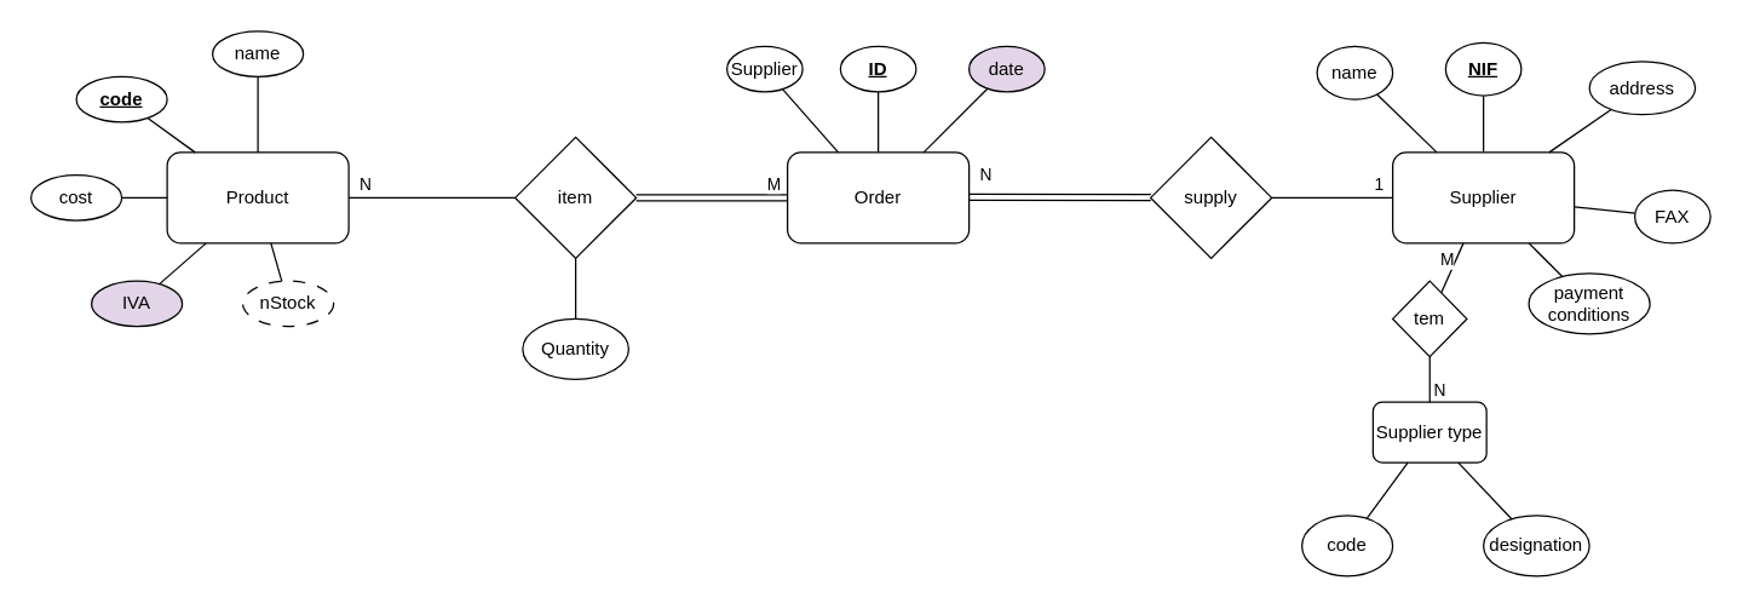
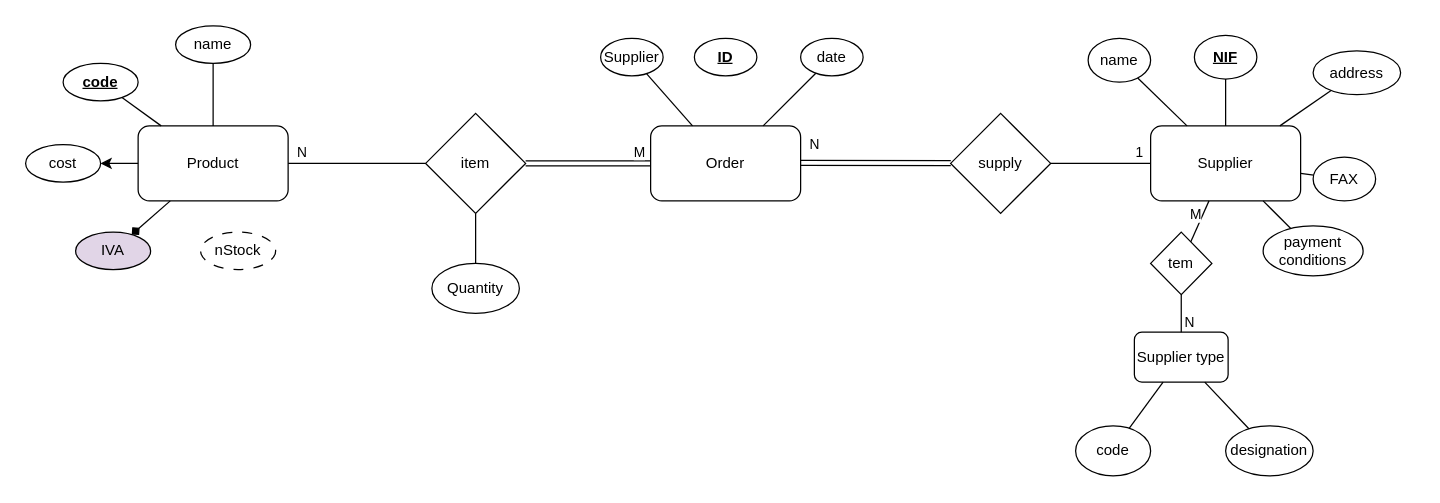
  <mxCell id="0" />
  <mxCell id="1" parent="0" />
  <mxCell id="2" value="Product" style="rounded=1;whiteSpace=wrap;html=1;" parent="1" vertex="1"><mxGeometry x="110" y="100" width="120" height="60" as="geometry" /></mxCell>
  <mxCell id="3" value="Order" style="rounded=1;whiteSpace=wrap;html=1;" parent="1" vertex="1"><mxGeometry x="520" y="100" width="120" height="60" as="geometry" /></mxCell>
  <mxCell id="4" value="Supplier" style="rounded=1;whiteSpace=wrap;html=1;" parent="1" vertex="1"><mxGeometry x="920" y="100" width="120" height="60" as="geometry" /></mxCell>
  <mxCell id="5" value="" style="endArrow=none;html=1;rounded=0;exitX=1;exitY=0.5;exitDx=0;exitDy=0;entryX=0;entryY=0.5;entryDx=0;entryDy=0;shape=link;" parent="1" source="21" target="3" edge="1"><mxGeometry width="50" height="50" relative="1" as="geometry"><mxPoint x="400" y="120" as="sourcePoint" /><mxPoint x="450" y="70" as="targetPoint" /></mxGeometry></mxCell>
  <mxCell id="6" value="M" style="edgeLabel;html=1;align=center;verticalAlign=middle;resizable=0;points=[];" vertex="1" connectable="0" parent="5"><mxGeometry x="0.5" y="-5" relative="1" as="geometry"><mxPoint x="15" y="-15" as="offset" /></mxGeometry></mxCell>
  <mxCell id="7" value="N" style="edgeLabel;html=1;align=center;verticalAlign=middle;resizable=0;points=[];" vertex="1" connectable="0" parent="5"><mxGeometry x="-0.48" y="10" relative="1" as="geometry"><mxPoint x="-206" as="offset" /></mxGeometry></mxCell>
  <mxCell id="8" value="" style="endArrow=none;html=1;rounded=0;exitX=1;exitY=0.5;exitDx=0;exitDy=0;shape=link;" edge="1" parent="1" target="22"><mxGeometry width="50" height="50" relative="1" as="geometry"><mxPoint x="640" y="129.5" as="sourcePoint" /><mxPoint x="830" y="129.5" as="targetPoint" /></mxGeometry></mxCell>
  <mxCell id="9" value="N" style="edgeLabel;html=1;align=center;verticalAlign=middle;resizable=0;points=[];" vertex="1" connectable="0" parent="8"><mxGeometry x="-0.495" y="4" relative="1" as="geometry"><mxPoint x="-20" y="-11" as="offset" /></mxGeometry></mxCell>
  <mxCell id="10" value="name" style="ellipse;whiteSpace=wrap;html=1;" vertex="1" parent="1"><mxGeometry x="140" y="20" width="60" height="30" as="geometry" /></mxCell>
  <mxCell id="11" value="&lt;u&gt;&lt;b&gt;code&lt;/b&gt;&lt;/u&gt;" style="ellipse;whiteSpace=wrap;html=1;" vertex="1" parent="1"><mxGeometry x="50" y="50" width="60" height="30" as="geometry" /></mxCell>
  <mxCell id="12" value="cost" style="ellipse;whiteSpace=wrap;html=1;" vertex="1" parent="1"><mxGeometry x="20" y="115" width="60" height="30" as="geometry" /></mxCell>
  <mxCell id="13" value="IVA" style="ellipse;whiteSpace=wrap;html=1;fillColor=#e1d5e7;" vertex="1" parent="1"><mxGeometry x="60" y="185" width="60" height="30" as="geometry" /></mxCell>
  <mxCell id="14" value="nStock" style="ellipse;whiteSpace=wrap;html=1;dashed=1;dashPattern=8 8;" vertex="1" parent="1"><mxGeometry x="160" y="185" width="60" height="30" as="geometry" /></mxCell>
  <mxCell id="15" value="" style="endArrow=none;html=1;rounded=0;entryX=0.5;entryY=1;entryDx=0;entryDy=0;exitX=0.5;exitY=0;exitDx=0;exitDy=0;" edge="1" parent="1" source="2" target="10"><mxGeometry width="50" height="50" relative="1" as="geometry"><mxPoint x="420" y="110" as="sourcePoint" /><mxPoint x="470" y="60" as="targetPoint" /></mxGeometry></mxCell>
  <mxCell id="16" value="" style="endArrow=none;html=1;rounded=0;" edge="1" parent="1" source="2" target="11"><mxGeometry width="50" height="50" relative="1" as="geometry"><mxPoint x="180" y="110" as="sourcePoint" /><mxPoint x="180" y="60" as="targetPoint" /></mxGeometry></mxCell>
- <mxCell id="17" value="" style="endArrow=none;html=1;rounded=0;entryX=1;entryY=0.5;entryDx=0;entryDy=0;" edge="1" parent="1" source="2" target="12"><mxGeometry width="50" height="50" relative="1" as="geometry"><mxPoint x="190" y="120" as="sourcePoint" /><mxPoint x="190" y="70" as="targetPoint" /></mxGeometry></mxCell>
- <mxCell id="18" value="" style="endArrow=none;html=1;rounded=0;" edge="1" parent="1" source="2" target="13"><mxGeometry width="50" height="50" relative="1" as="geometry"><mxPoint x="130" y="160" as="sourcePoint" /><mxPoint x="200" y="80" as="targetPoint" /></mxGeometry></mxCell>
- <mxCell id="19" value="" style="endArrow=none;html=1;rounded=0;" edge="1" parent="1" source="2" target="14"><mxGeometry width="50" height="50" relative="1" as="geometry"><mxPoint x="210" y="140" as="sourcePoint" /><mxPoint x="210" y="90" as="targetPoint" /></mxGeometry></mxCell>
+ <mxCell id="17" value="" style="endArrow=classic;html=1;rounded=0;entryX=1;entryY=0.5;entryDx=0;entryDy=0;" edge="1" parent="1" source="2" target="12"><mxGeometry width="50" height="50" relative="1" as="geometry"><mxPoint x="190" y="120" as="sourcePoint" /><mxPoint x="190" y="70" as="targetPoint" /></mxGeometry></mxCell>
+ <mxCell id="18" value="" style="endArrow=diamond;html=1;rounded=0;" edge="1" parent="1" source="2" target="13"><mxGeometry width="50" height="50" relative="1" as="geometry"><mxPoint x="130" y="160" as="sourcePoint" /><mxPoint x="200" y="80" as="targetPoint" /></mxGeometry></mxCell>
  <mxCell id="20" value="" style="endArrow=none;html=1;rounded=0;exitX=1;exitY=0.5;exitDx=0;exitDy=0;entryX=0;entryY=0.5;entryDx=0;entryDy=0;" edge="1" parent="1" source="2" target="21"><mxGeometry width="50" height="50" relative="1" as="geometry"><mxPoint x="230" y="130" as="sourcePoint" /><mxPoint x="420" y="130" as="targetPoint" /></mxGeometry></mxCell>
  <mxCell id="21" value="item" style="rhombus;whiteSpace=wrap;html=1;" vertex="1" parent="1"><mxGeometry x="340" y="90" width="80" height="80" as="geometry" /></mxCell>
  <mxCell id="22" value="supply" style="rhombus;whiteSpace=wrap;html=1;" vertex="1" parent="1"><mxGeometry x="760" y="90" width="80" height="80" as="geometry" /></mxCell>
  <mxCell id="23" value="" style="endArrow=none;html=1;rounded=0;" edge="1" parent="1" source="22" target="4"><mxGeometry width="50" height="50" relative="1" as="geometry"><mxPoint x="830" y="129.5" as="sourcePoint" /><mxPoint x="950" y="130" as="targetPoint" /></mxGeometry></mxCell>
  <mxCell id="24" value="1" style="edgeLabel;html=1;align=center;verticalAlign=middle;resizable=0;points=[];" vertex="1" connectable="0" parent="23"><mxGeometry x="0.417" y="-4" relative="1" as="geometry"><mxPoint x="13" y="-14" as="offset" /></mxGeometry></mxCell>
  <mxCell id="25" value="Quantity" style="ellipse;whiteSpace=wrap;html=1;" vertex="1" parent="1"><mxGeometry x="345" y="210" width="70" height="40" as="geometry" /></mxCell>
  <mxCell id="26" value="" style="endArrow=none;html=1;rounded=0;" edge="1" parent="1" source="25" target="21"><mxGeometry width="50" height="50" relative="1" as="geometry"><mxPoint x="420" y="110" as="sourcePoint" /><mxPoint x="470" y="60" as="targetPoint" /></mxGeometry></mxCell>
- <mxCell id="27" value="date" style="ellipse;whiteSpace=wrap;html=1;fillColor=#e1d5e7;" vertex="1" parent="1"><mxGeometry x="640" y="30" width="50" height="30" as="geometry" /></mxCell>
+ <mxCell id="27" value="date" style="ellipse;whiteSpace=wrap;html=1;" vertex="1" parent="1"><mxGeometry x="640" y="30" width="50" height="30" as="geometry" /></mxCell>
  <mxCell id="28" value="&lt;b&gt;&lt;u&gt;ID&lt;/u&gt;&lt;/b&gt;" style="ellipse;whiteSpace=wrap;html=1;" vertex="1" parent="1"><mxGeometry x="555" y="30" width="50" height="30" as="geometry" /></mxCell>
  <mxCell id="29" value="Supplier" style="ellipse;whiteSpace=wrap;html=1;" vertex="1" parent="1"><mxGeometry x="480" y="30" width="50" height="30" as="geometry" /></mxCell>
  <mxCell id="30" value="" style="endArrow=none;html=1;rounded=0;" edge="1" parent="1" source="3" target="29"><mxGeometry width="50" height="50" relative="1" as="geometry"><mxPoint x="550" y="90" as="sourcePoint" /><mxPoint x="600" y="40" as="targetPoint" /></mxGeometry></mxCell>
  <mxCell id="31" value="" style="endArrow=none;html=1;rounded=0;" edge="1" parent="1" source="3" target="27"><mxGeometry width="50" height="50" relative="1" as="geometry"><mxPoint x="564" y="110" as="sourcePoint" /><mxPoint x="527" y="68" as="targetPoint" /></mxGeometry></mxCell>
- <mxCell id="32" value="" style="endArrow=none;html=1;rounded=0;" edge="1" parent="1" source="3" target="28"><mxGeometry width="50" height="50" relative="1" as="geometry"><mxPoint x="574" y="120" as="sourcePoint" /><mxPoint x="537" y="78" as="targetPoint" /></mxGeometry></mxCell>
  <mxCell id="33" value="name" style="ellipse;whiteSpace=wrap;html=1;" vertex="1" parent="1"><mxGeometry x="870" y="30" width="50" height="35" as="geometry" /></mxCell>
  <mxCell id="34" value="&lt;b&gt;&lt;u&gt;NIF&lt;/u&gt;&lt;/b&gt;" style="ellipse;whiteSpace=wrap;html=1;" vertex="1" parent="1"><mxGeometry x="955" y="27.5" width="50" height="35" as="geometry" /></mxCell>
  <mxCell id="35" value="address" style="ellipse;whiteSpace=wrap;html=1;" vertex="1" parent="1"><mxGeometry x="1050" y="40" width="70" height="35" as="geometry" /></mxCell>
- <mxCell id="36" value="FAX" style="ellipse;whiteSpace=wrap;html=1;" vertex="1" parent="1"><mxGeometry x="1080" y="125" width="50" height="35" as="geometry" /></mxCell>
+ <mxCell id="36" value="FAX" style="ellipse;whiteSpace=wrap;html=1;" vertex="1" parent="1"><mxGeometry x="1050" y="125" width="50" height="35" as="geometry" /></mxCell>
  <mxCell id="37" value="payment&lt;div&gt;conditions&lt;/div&gt;" style="ellipse;whiteSpace=wrap;html=1;" vertex="1" parent="1"><mxGeometry x="1010" y="180" width="80" height="40" as="geometry" /></mxCell>
  <mxCell id="38" value="" style="endArrow=none;html=1;rounded=0;" edge="1" parent="1" source="4" target="33"><mxGeometry width="50" height="50" relative="1" as="geometry"><mxPoint x="880" y="140" as="sourcePoint" /><mxPoint x="930" y="90" as="targetPoint" /></mxGeometry></mxCell>
  <mxCell id="39" value="tem" style="rhombus;whiteSpace=wrap;html=1;" vertex="1" parent="1"><mxGeometry x="920" y="185" width="49" height="50" as="geometry" /></mxCell>
  <mxCell id="40" value="" style="endArrow=none;html=1;rounded=0;" edge="1" parent="1" source="4" target="39"><mxGeometry width="50" height="50" relative="1" as="geometry"><mxPoint x="959" y="110" as="sourcePoint" /><mxPoint x="920" y="72" as="targetPoint" /></mxGeometry></mxCell>
  <mxCell id="41" value="M" style="edgeLabel;html=1;align=center;verticalAlign=middle;resizable=0;points=[];" vertex="1" connectable="0" parent="40"><mxGeometry x="-0.413" y="-2" relative="1" as="geometry"><mxPoint x="-5" y="1" as="offset" /></mxGeometry></mxCell>
  <mxCell id="42" value="Supplier type" style="rounded=1;whiteSpace=wrap;html=1;" vertex="1" parent="1"><mxGeometry x="907" y="265" width="75" height="40" as="geometry" /></mxCell>
  <mxCell id="43" value="" style="endArrow=none;html=1;rounded=0;" edge="1" parent="1" source="39" target="42"><mxGeometry width="50" height="50" relative="1" as="geometry"><mxPoint x="977" y="170" as="sourcePoint" /><mxPoint x="962" y="203" as="targetPoint" /></mxGeometry></mxCell>
  <mxCell id="44" value="N" style="edgeLabel;html=1;align=center;verticalAlign=middle;resizable=0;points=[];" vertex="1" connectable="0" parent="43"><mxGeometry x="0.4" y="3" relative="1" as="geometry"><mxPoint x="3" as="offset" /></mxGeometry></mxCell>
  <mxCell id="45" value="code" style="ellipse;whiteSpace=wrap;html=1;" vertex="1" parent="1"><mxGeometry x="860" y="340" width="60" height="40" as="geometry" /></mxCell>
  <mxCell id="46" value="designation" style="ellipse;whiteSpace=wrap;html=1;" vertex="1" parent="1"><mxGeometry x="980" y="340" width="70" height="40" as="geometry" /></mxCell>
  <mxCell id="47" value="" style="endArrow=none;html=1;rounded=0;" edge="1" parent="1" source="46" target="42"><mxGeometry width="50" height="50" relative="1" as="geometry"><mxPoint x="880" y="410" as="sourcePoint" /><mxPoint x="930" y="360" as="targetPoint" /></mxGeometry></mxCell>
  <mxCell id="48" value="" style="endArrow=none;html=1;rounded=0;" edge="1" parent="1" source="45" target="42"><mxGeometry width="50" height="50" relative="1" as="geometry"><mxPoint x="880" y="410" as="sourcePoint" /><mxPoint x="930" y="360" as="targetPoint" /></mxGeometry></mxCell>
  <mxCell id="49" value="" style="endArrow=none;html=1;rounded=0;" edge="1" parent="1" source="4" target="37"><mxGeometry width="50" height="50" relative="1" as="geometry"><mxPoint x="880" y="270" as="sourcePoint" /><mxPoint x="930" y="220" as="targetPoint" /></mxGeometry></mxCell>
  <mxCell id="50" value="" style="endArrow=none;html=1;rounded=0;" edge="1" parent="1" source="4" target="36"><mxGeometry width="50" height="50" relative="1" as="geometry"><mxPoint x="880" y="270" as="sourcePoint" /><mxPoint x="930" y="220" as="targetPoint" /></mxGeometry></mxCell>
  <mxCell id="51" value="" style="endArrow=none;html=1;rounded=0;" edge="1" parent="1" source="4" target="35"><mxGeometry width="50" height="50" relative="1" as="geometry"><mxPoint x="880" y="270" as="sourcePoint" /><mxPoint x="930" y="220" as="targetPoint" /></mxGeometry></mxCell>
  <mxCell id="52" value="" style="endArrow=none;html=1;rounded=0;" edge="1" parent="1" source="4" target="34"><mxGeometry width="50" height="50" relative="1" as="geometry"><mxPoint x="880" y="270" as="sourcePoint" /><mxPoint x="930" y="220" as="targetPoint" /></mxGeometry></mxCell>
